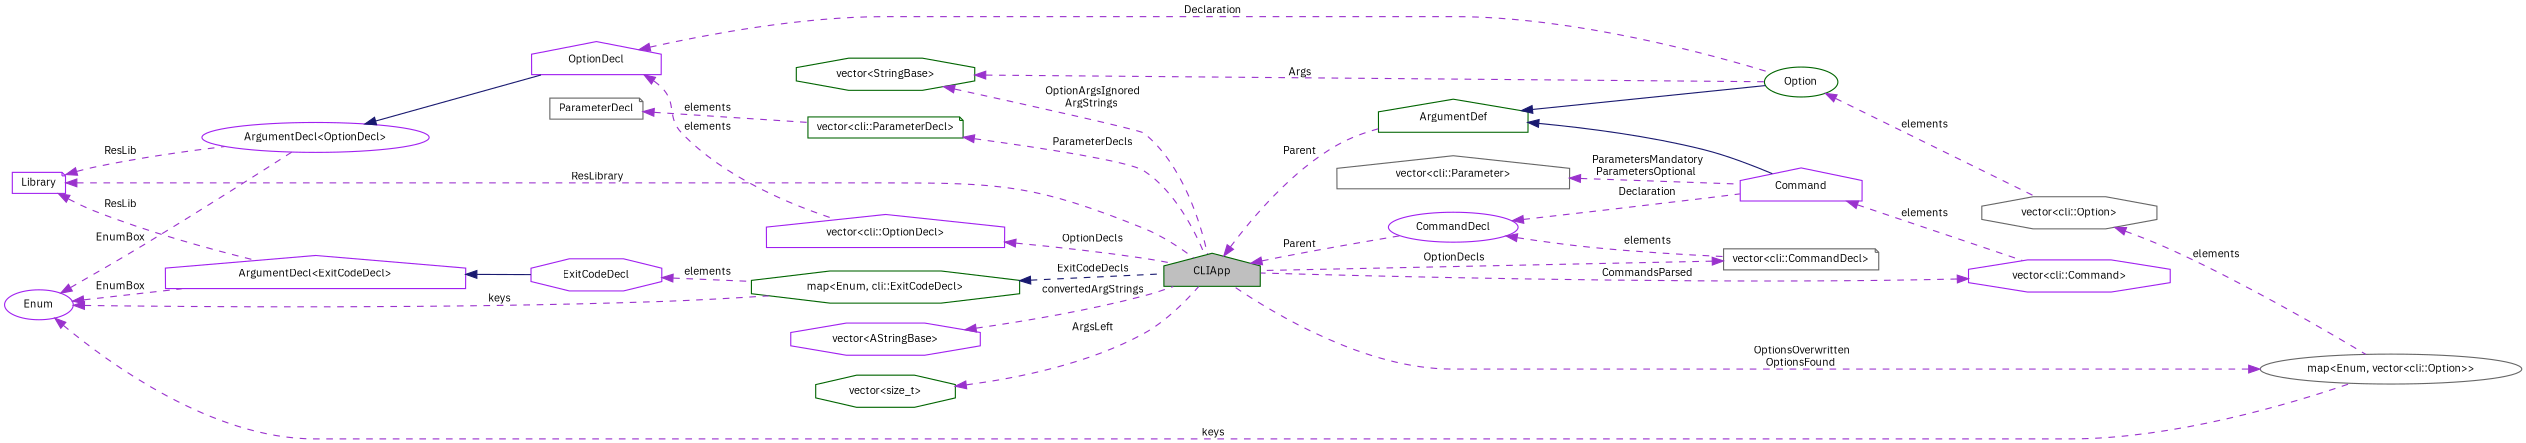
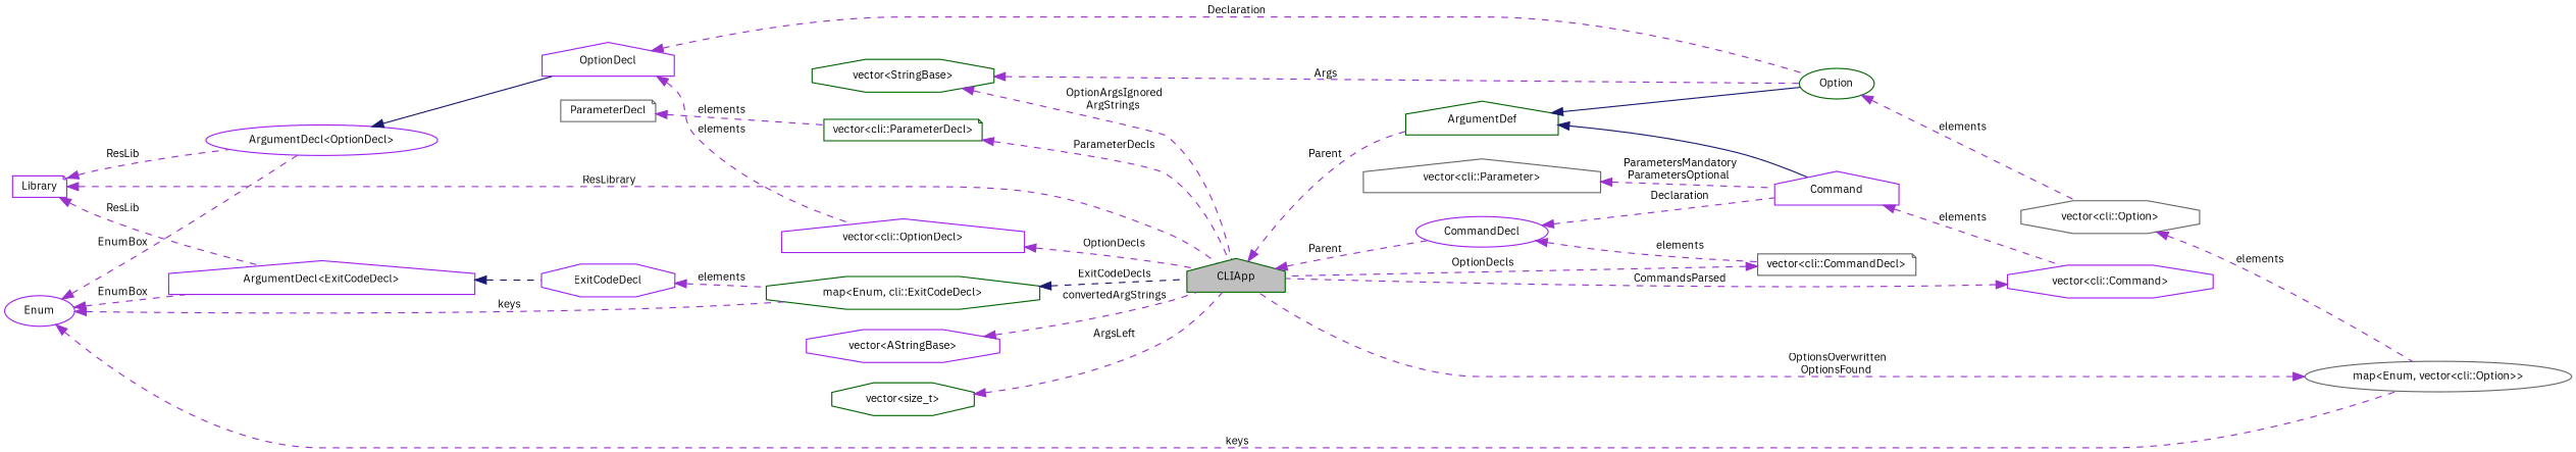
  digraph {
    fontname="IBM Plex Sans"
    rankdir=LR
    node [color=purple fillcolor=white fontname="IBM Plex Sans" fontsize=10 shape=house style=filled]
    edge [color=darkorchid3 dir=back fontname="IBM Plex Sans" fontsize=10 labelfontname=Helvetica labelfontsize=10 style=dashed]
    n1 [color=darkgreen fillcolor=grey75 fontcolor=black height=0.2 label=CLIApp width=0.4]
    n2 [color=darkgreen height=0.2 label=ArgumentDef width=0.4]
    n3 [height=0.2 label=CommandDecl shape=ellipse width=0.4]
    n4 [color=darkgreen height=0.2 label=Option shape=ellipse width=0.4]
    n5 [height=0.2 label=Command width=0.4]
    n6 [color=gray40 height=0.2 label="vector\<cli::CommandDecl\>" shape=note width=0.4]
    n7 [height=0.2 label="vector\<cli::OptionDecl\>" width=0.4]
    n8 [color=gray40 height=0.2 label="map\<Enum, vector\<cli::Option\>\>" shape=ellipse width=0.4]
    n9 [color=gray40 height=0.2 label="vector\<cli::Option\>" shape=octagon width=0.4]
    n10 [color=darkgreen height=0.2 label="vector\<StringBase\>" shape=octagon width=0.4]
    n11 [height=0.2 label="vector\<AStringBase\>" shape=octagon width=0.4]
    n12 [color=darkgreen height=0.2 label="vector\<size_t\>" shape=octagon width=0.4]
    n13 [height=0.2 label="vector\<cli::Command\>" shape=octagon width=0.4]
    n14 [color=gray40 height=0.2 label="vector\<cli::Parameter\>" width=0.4]
    n15 [color=darkgreen height=0.2 label="map\<Enum, cli::ExitCodeDecl\>" shape=octagon width=0.4]
    n16 [color=darkgreen height=0.2 label="vector\<cli::ParameterDecl\>" shape=note width=0.4]
    n17 [height=0.2 label="ArgumentDecl\<OptionDecl\>" shape=ellipse width=0.4]
    n18 [height=0.2 label=OptionDecl width=0.4]
    n19 [height=0.2 label="ArgumentDecl\<ExitCodeDecl\>" width=0.4]
    n20 [height=0.2 label=ExitCodeDecl shape=octagon width=0.4]
    n21 [height=0.2 label=Library shape=note width=0.4]
    n22 [height=0.2 label=Enum shape=ellipse width=0.4]
    n23 [color=gray40 height=0.2 label=ParameterDecl shape=note width=0.4]
    n1 -> n2 [label=" Parent"]
    n1 -> n3 [label=" Parent"]
    n2 -> n4 [color=midnightblue style=solid]
    n2 -> n5 [color=midnightblue style=solid]
    n3 -> n5 [label=" Declaration"]
    n3 -> n6 [label=" elements"]
    n4 -> n9 [label=" elements"]
    n5 -> n13 [label=" elements"]
    n6 -> n1 [label=" OptionDecls"]
    n7 -> n1 [label=" OptionDecls"]
    n8 -> n1 [label=" OptionsOverwritten\nOptionsFound"]
    n9 -> n8 [label=" elements"]
    n10 -> n1 [label=" OptionArgsIgnored\nArgStrings"]
    n10 -> n4 [label=" Args"]
    n11 -> n1 [label=" convertedArgStrings"]
    n12 -> n1 [label=" ArgsLeft"]
    n13 -> n1 [label=" CommandsParsed"]
    n14 -> n5 [label=" ParametersMandatory\nParametersOptional"]
    n15 -> n1 [color=midnightblue label=" ExitCodeDecls"]
    n16 -> n1 [label=" ParameterDecls"]
    n17 -> n18 [color=midnightblue style=solid]
    n18 -> n4 [label=" Declaration"]
    n18 -> n7 [label=" elements"]
-   n19 -> n20 [color=midnightblue style=solid]
+   n19 -> n20 [color=midnightblue]
    n20 -> n15 [label=" elements"]
    n21 -> n1 [label=" ResLibrary"]
    n21 -> n17 [label=" ResLib"]
    n21 -> n19 [label=" ResLib"]
    n22 -> n8 [label=" keys"]
    n22 -> n15 [label=" keys"]
    n22 -> n17 [label=" EnumBox"]
    n22 -> n19 [label=" EnumBox"]
    n23 -> n16 [label=" elements"]
  }
